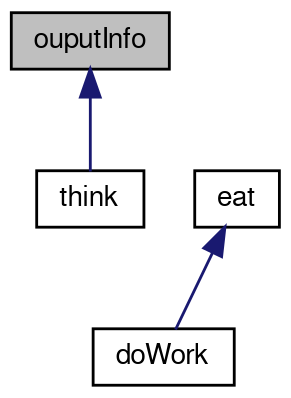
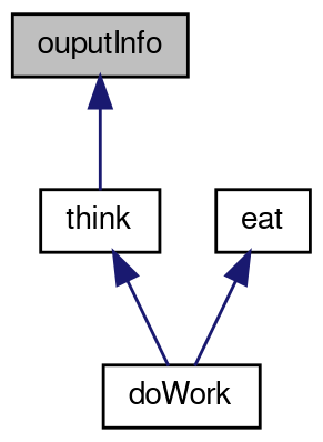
  digraph {
    rankdir=TB
    node [color=black fillcolor=white fontname=FreeSans fontsize=10 shape=record style=filled]
    edge [color=midnightblue dir=back fontname=FreeSans fontsize=10 labelfontname=FreeSans labelfontsize=10 style=solid]
    n1 [fillcolor=grey75 fontcolor=black height=0.2 label=ouputInfo width=0.4]
    n2 [height=0.2 label=think width=0.4]
    n3 [height=0.2 label=eat width=0.4]
    n4 [height=0.2 label=doWork width=0.4]
    n1 -> n2
+   n2 -> n4
    n3 -> n4
  }
